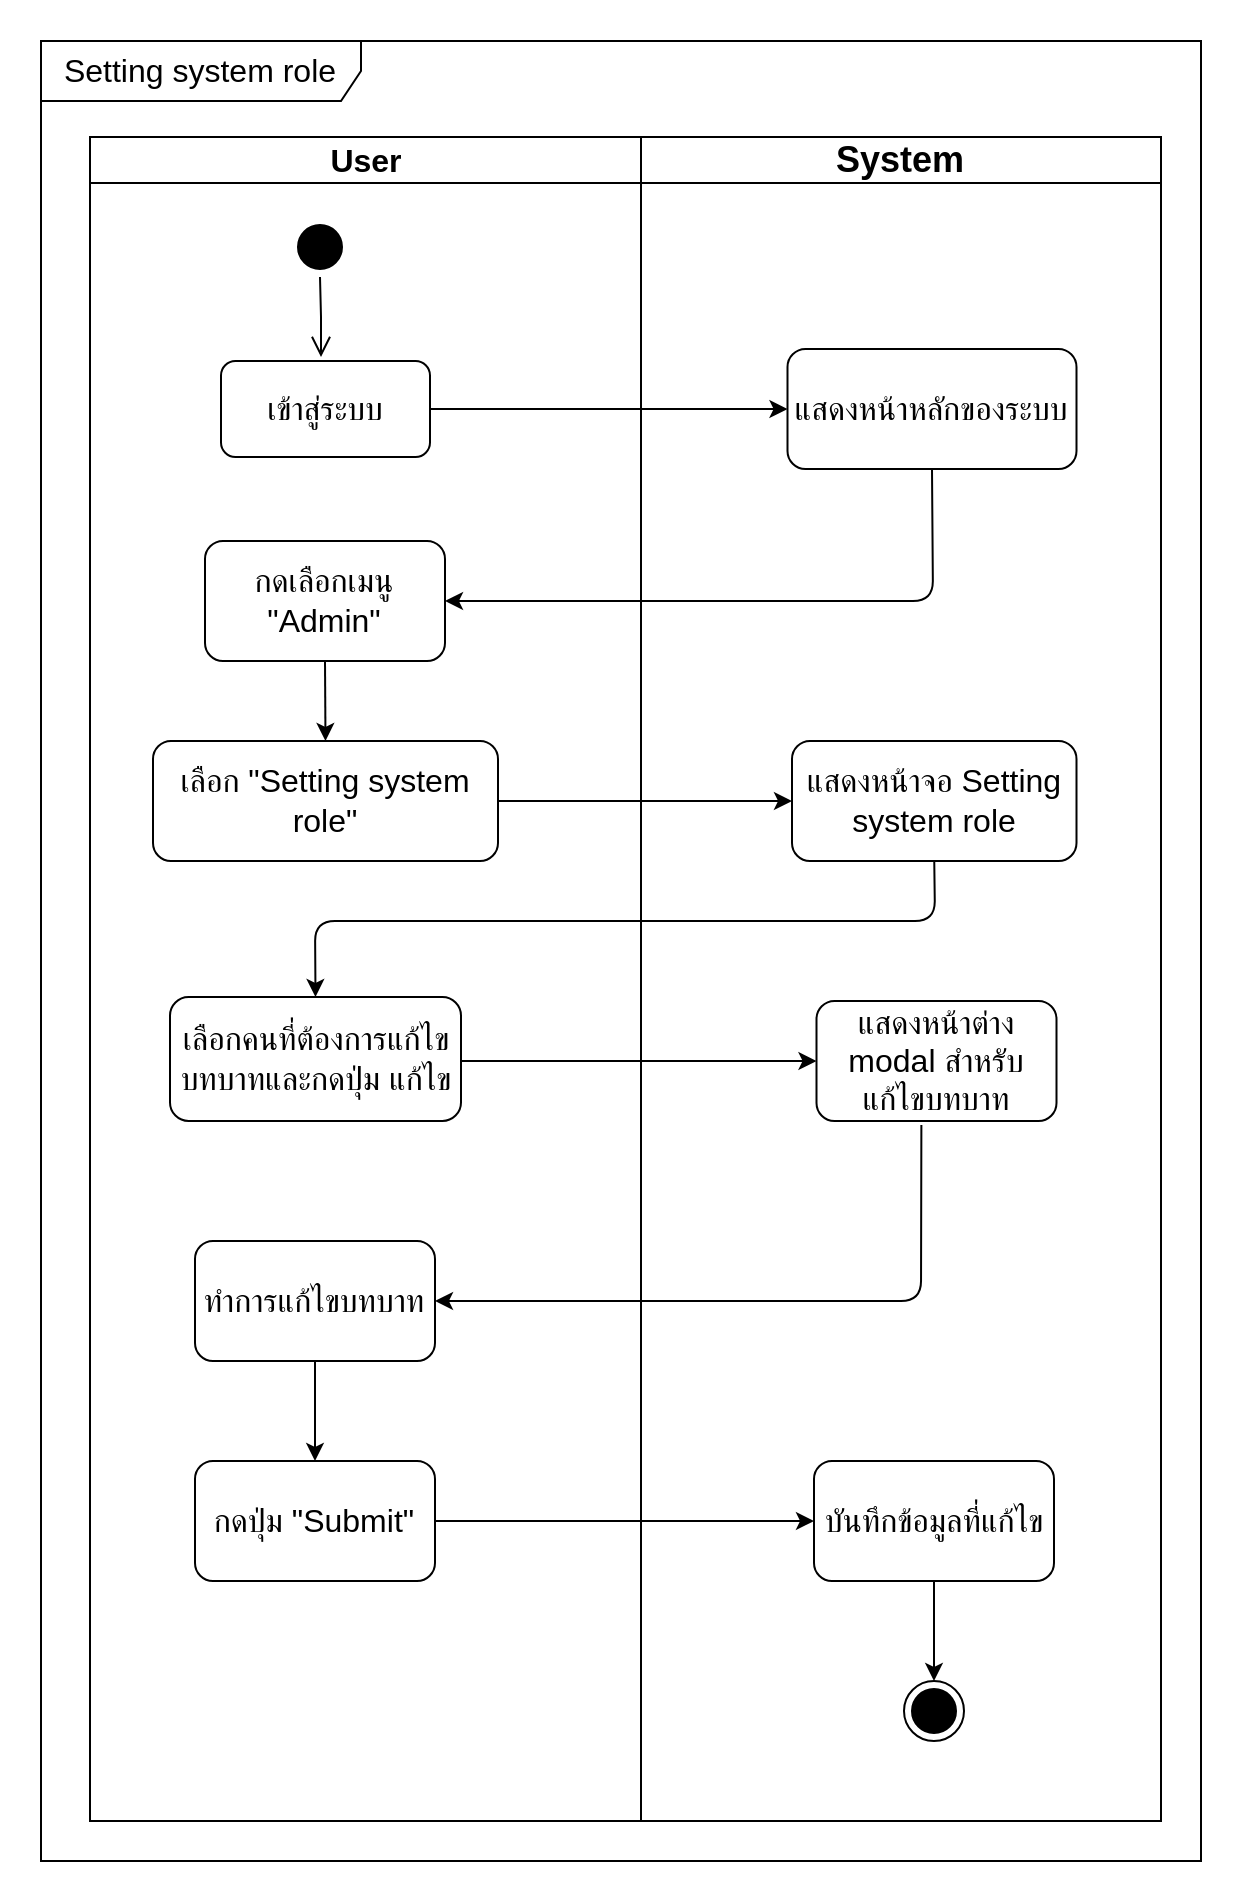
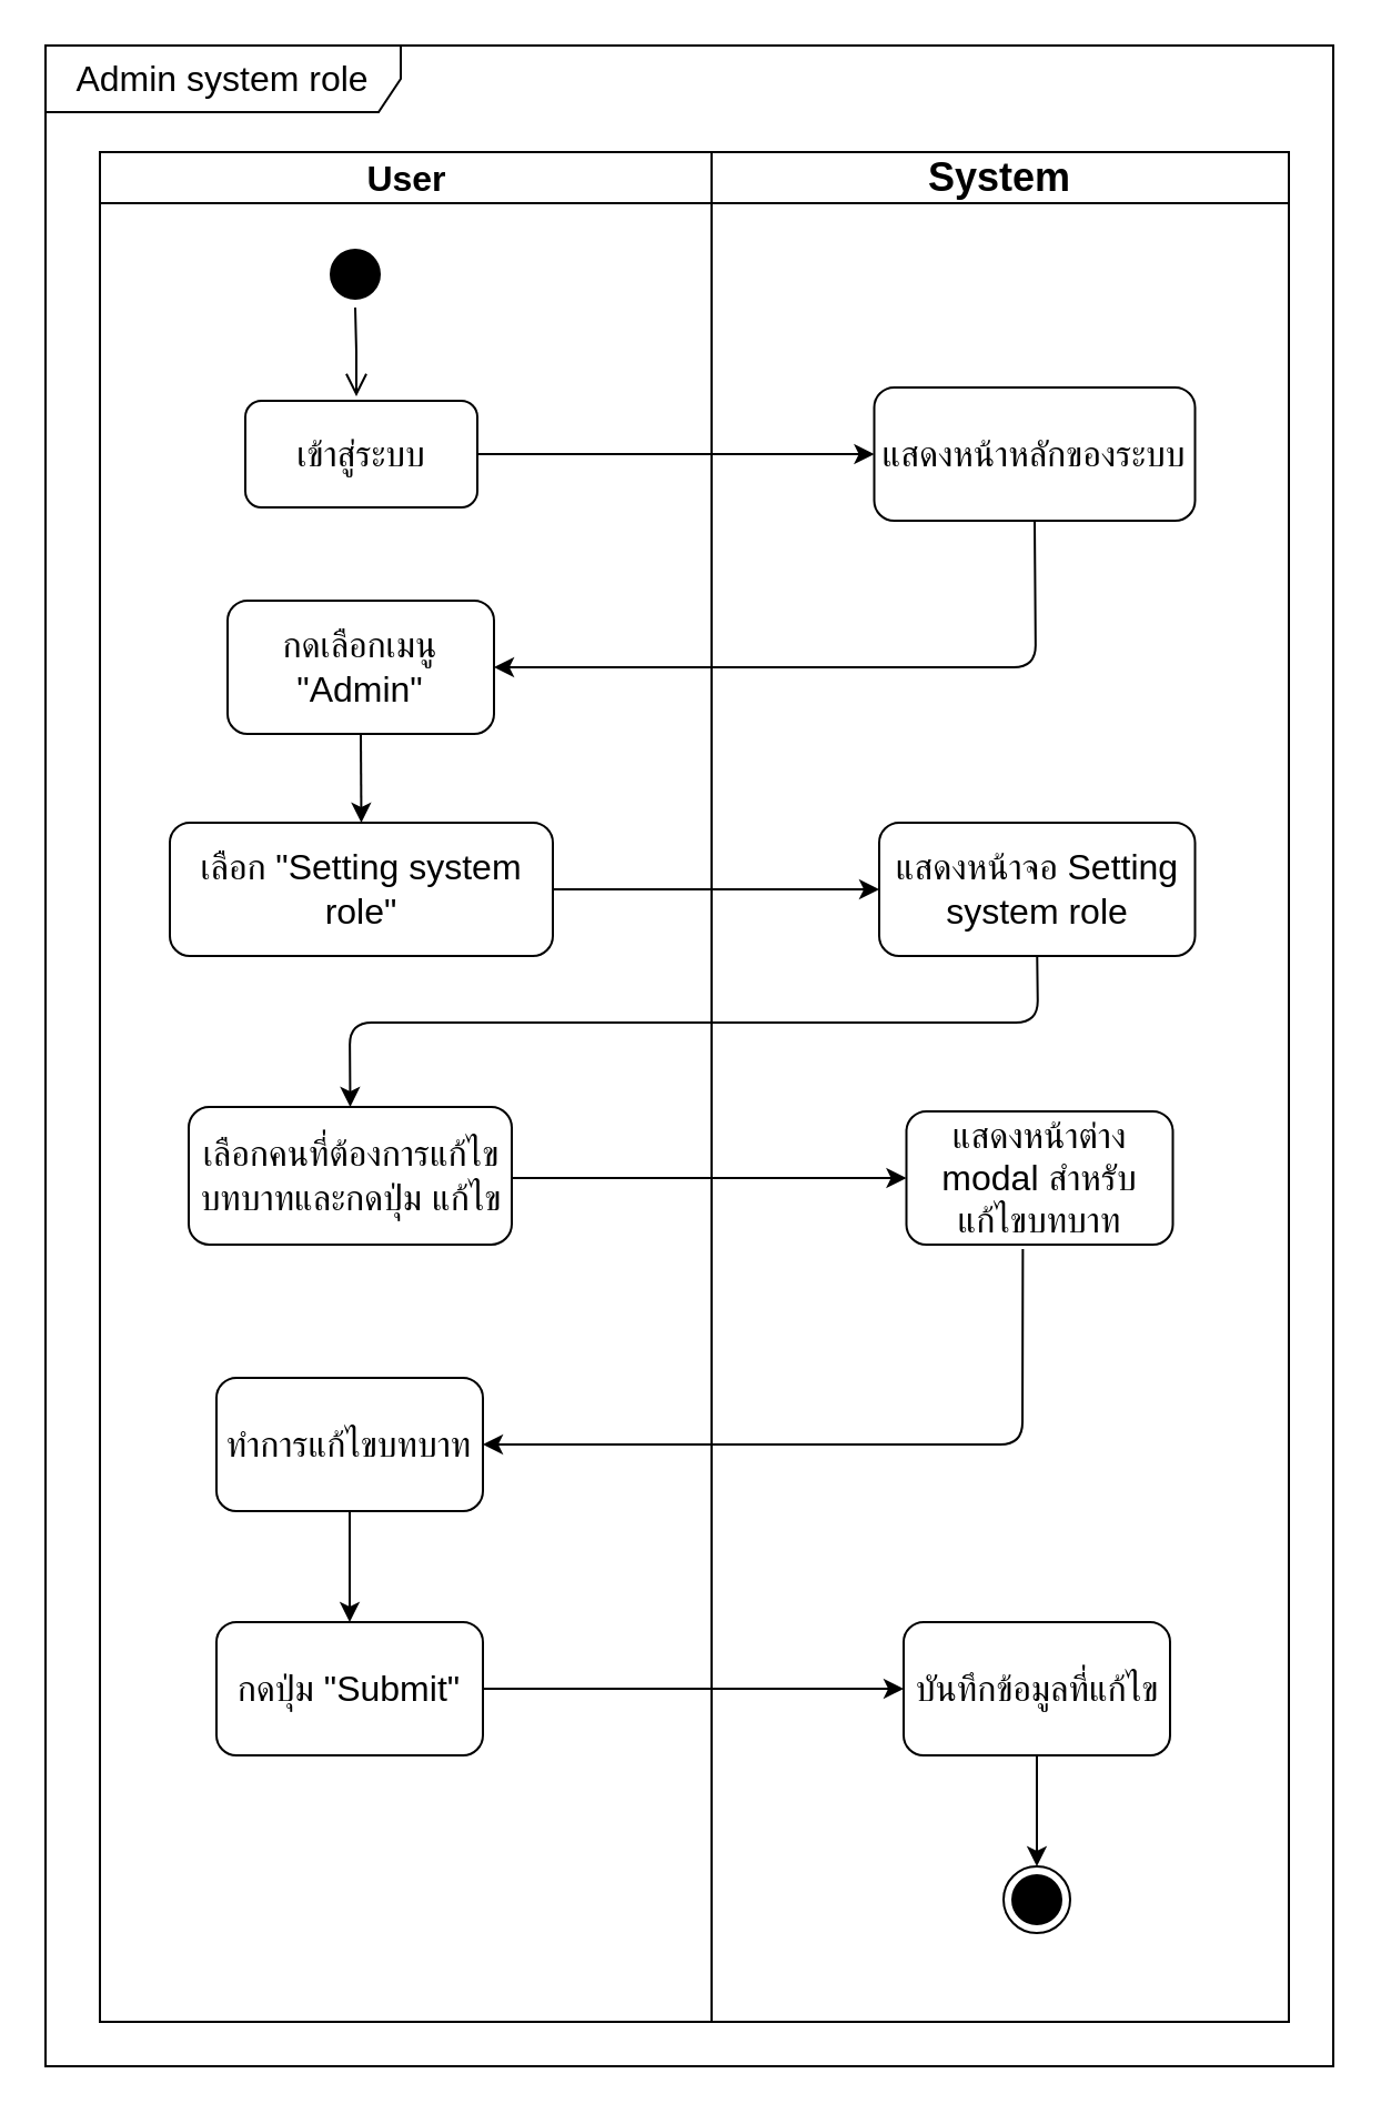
  <mxCell id="0" />
  <mxCell id="1" parent="0" />
  <mxCell id="2" value="User" style="swimlane;whiteSpace=wrap;fontSize=16;" vertex="1" parent="1"><mxGeometry x="44.5" y="68" width="275.5" height="842" as="geometry" /></mxCell>
  <mxCell id="3" value="" style="ellipse;shape=startState;fillColor=#000000;" vertex="1" parent="2"><mxGeometry x="100" y="40" width="30" height="30" as="geometry" /></mxCell>
  <mxCell id="4" value="" style="edgeStyle=elbowEdgeStyle;elbow=horizontal;verticalAlign=bottom;endArrow=open;endSize=8;endFill=1;rounded=0" edge="1" parent="2" source="3"><mxGeometry x="100" y="40" as="geometry"><mxPoint x="115.5" y="110" as="targetPoint" /></mxGeometry></mxCell>
  <mxCell id="5" value="&lt;font style=&quot;font-size: 16px&quot;&gt;เข้าสู่ระบบ&lt;/font&gt;" style="rounded=1;whiteSpace=wrap;html=1;" vertex="1" parent="2"><mxGeometry x="65.5" y="112" width="104.5" height="48" as="geometry" /></mxCell>
  <mxCell id="6" value="&lt;font style=&quot;font-size: 16px&quot;&gt;กดเลือกเมนู &quot;Admin&quot;&lt;/font&gt;" style="rounded=1;whiteSpace=wrap;html=1;" vertex="1" parent="2"><mxGeometry x="57.5" y="202" width="120" height="60" as="geometry" /></mxCell>
  <mxCell id="7" value="&lt;font style=&quot;font-size: 16px&quot;&gt;เลือก &quot;Setting system role&quot;&lt;/font&gt;" style="rounded=1;whiteSpace=wrap;html=1;" vertex="1" parent="2"><mxGeometry x="31.5" y="302" width="172.5" height="60" as="geometry" /></mxCell>
  <mxCell id="8" value="" style="endArrow=classic;html=1;exitX=0.5;exitY=1;exitDx=0;exitDy=0;entryX=0.5;entryY=0;entryDx=0;entryDy=0;" edge="1" parent="2" source="6" target="7"><mxGeometry width="50" height="50" relative="1" as="geometry"><mxPoint x="175.5" y="302" as="sourcePoint" /><mxPoint x="225.5" y="252" as="targetPoint" /></mxGeometry></mxCell>
  <mxCell id="9" value="&lt;span style=&quot;font-size: 16px&quot;&gt;เลือกคนที่ต้องการแก้ไขบทบาทและกดปุ่ม แก้ไข&lt;/span&gt;" style="rounded=1;whiteSpace=wrap;html=1;" vertex="1" parent="2"><mxGeometry x="40" y="430" width="145.5" height="62" as="geometry" /></mxCell>
  <mxCell id="10" value="ทำการแก้ไขบทบาท" style="rounded=1;whiteSpace=wrap;html=1;fontSize=16;" vertex="1" parent="2"><mxGeometry x="52.5" y="552" width="120" height="60" as="geometry" /></mxCell>
  <mxCell id="11" value="กดปุ่ม &quot;Submit&quot;" style="rounded=1;whiteSpace=wrap;html=1;fontSize=16;" vertex="1" parent="2"><mxGeometry x="52.5" y="662" width="120" height="60" as="geometry" /></mxCell>
  <mxCell id="12" value="" style="endArrow=classic;html=1;exitX=0.5;exitY=1;exitDx=0;exitDy=0;entryX=0.5;entryY=0;entryDx=0;entryDy=0;" edge="1" parent="2" source="10" target="11"><mxGeometry width="50" height="50" relative="1" as="geometry"><mxPoint x="215.5" y="662" as="sourcePoint" /><mxPoint x="265.5" y="612" as="targetPoint" /></mxGeometry></mxCell>
  <mxCell id="13" value="System" style="swimlane;whiteSpace=wrap;fontSize=18;startSize=23;" vertex="1" parent="1"><mxGeometry x="320" y="68" width="260" height="842" as="geometry" /></mxCell>
  <mxCell id="14" value="&lt;font style=&quot;font-size: 16px&quot;&gt;แสดงหน้าหลักของระบบ&lt;/font&gt;" style="rounded=1;whiteSpace=wrap;html=1;" vertex="1" parent="13"><mxGeometry x="73.25" y="106" width="144.5" height="60" as="geometry" /></mxCell>
  <mxCell id="15" value="&lt;font style=&quot;font-size: 16px&quot;&gt;แสดงหน้าจอ Setting system role&lt;/font&gt;" style="rounded=1;whiteSpace=wrap;html=1;" vertex="1" parent="13"><mxGeometry x="75.5" y="302" width="142.25" height="60" as="geometry" /></mxCell>
  <mxCell id="16" value="&lt;span style=&quot;font-size: 16px&quot;&gt;แสดงหน้าต่าง modal สำหรับแก้ไขบทบาท&lt;/span&gt;" style="rounded=1;whiteSpace=wrap;html=1;" vertex="1" parent="13"><mxGeometry x="87.75" y="432" width="120" height="60" as="geometry" /></mxCell>
  <mxCell id="17" value="บันทึกข้อมูลที่แก้ไข" style="rounded=1;whiteSpace=wrap;html=1;fontSize=16;" vertex="1" parent="13"><mxGeometry x="86.5" y="662" width="120" height="60" as="geometry" /></mxCell>
  <mxCell id="18" value="" style="ellipse;html=1;shape=endState;fillColor=#000000;" vertex="1" parent="13"><mxGeometry x="131.5" y="772" width="30" height="30" as="geometry" /></mxCell>
  <mxCell id="19" value="" style="endArrow=classic;html=1;exitX=0.5;exitY=1;exitDx=0;exitDy=0;entryX=0.5;entryY=0;entryDx=0;entryDy=0;" edge="1" parent="13" source="17" target="18"><mxGeometry width="50" height="50" relative="1" as="geometry"><mxPoint x="135.5" y="782" as="sourcePoint" /><mxPoint x="185.5" y="732" as="targetPoint" /></mxGeometry></mxCell>
  <mxCell id="20" value="" style="endArrow=classic;html=1;exitX=1;exitY=0.5;exitDx=0;exitDy=0;entryX=0;entryY=0.5;entryDx=0;entryDy=0;" edge="1" parent="1" source="5" target="14"><mxGeometry width="50" height="50" relative="1" as="geometry"><mxPoint x="260" y="270" as="sourcePoint" /><mxPoint x="310" y="220" as="targetPoint" /></mxGeometry></mxCell>
  <mxCell id="21" value="" style="endArrow=classic;html=1;exitX=0.5;exitY=1;exitDx=0;exitDy=0;entryX=1;entryY=0.5;entryDx=0;entryDy=0;" edge="1" parent="1" source="14" target="6"><mxGeometry width="50" height="50" relative="1" as="geometry"><mxPoint x="440" y="350" as="sourcePoint" /><mxPoint x="490" y="300" as="targetPoint" /><Array as="points"><mxPoint x="466" y="300" /></Array></mxGeometry></mxCell>
  <mxCell id="22" value="" style="endArrow=classic;html=1;exitX=1;exitY=0.5;exitDx=0;exitDy=0;entryX=0;entryY=0.5;entryDx=0;entryDy=0;" edge="1" parent="1" source="7" target="15"><mxGeometry width="50" height="50" relative="1" as="geometry"><mxPoint x="280" y="420" as="sourcePoint" /><mxPoint x="330" y="370" as="targetPoint" /></mxGeometry></mxCell>
  <mxCell id="23" value="" style="endArrow=classic;html=1;exitX=0.5;exitY=1;exitDx=0;exitDy=0;entryX=0.5;entryY=0;entryDx=0;entryDy=0;" edge="1" parent="1" source="15" target="9"><mxGeometry width="50" height="50" relative="1" as="geometry"><mxPoint x="380" y="550" as="sourcePoint" /><mxPoint x="175" y="490" as="targetPoint" /><Array as="points"><mxPoint x="467" y="460" /><mxPoint x="157" y="460" /></Array></mxGeometry></mxCell>
  <mxCell id="24" value="" style="endArrow=classic;html=1;entryX=0;entryY=0.5;entryDx=0;entryDy=0;" edge="1" parent="1" target="16"><mxGeometry width="50" height="50" relative="1" as="geometry"><mxPoint x="230" y="530" as="sourcePoint" /><mxPoint x="290" y="500" as="targetPoint" /></mxGeometry></mxCell>
  <mxCell id="25" value="" style="endArrow=classic;html=1;exitX=0.437;exitY=1.033;exitDx=0;exitDy=0;entryX=1;entryY=0.5;entryDx=0;entryDy=0;exitPerimeter=0;" edge="1" parent="1" source="16" target="10"><mxGeometry width="50" height="50" relative="1" as="geometry"><mxPoint x="470" y="620" as="sourcePoint" /><mxPoint x="472.25" y="610" as="targetPoint" /><Array as="points"><mxPoint x="460" y="650" /></Array></mxGeometry></mxCell>
  <mxCell id="26" value="" style="endArrow=classic;html=1;exitX=1;exitY=0.5;exitDx=0;exitDy=0;entryX=0;entryY=0.5;entryDx=0;entryDy=0;" edge="1" parent="1" source="11" target="17"><mxGeometry width="50" height="50" relative="1" as="geometry"><mxPoint x="250" y="790" as="sourcePoint" /><mxPoint x="300" y="740" as="targetPoint" /></mxGeometry></mxCell>
- <mxCell id="27" value="Setting system role" style="shape=umlFrame;whiteSpace=wrap;html=1;strokeColor=#000000;fontSize=16;width=160;height=30;" vertex="1" parent="1"><mxGeometry x="20" y="20" width="580" height="910" as="geometry" /></mxCell>
+ <mxCell id="27" value="Admin system role" style="shape=umlFrame;whiteSpace=wrap;html=1;strokeColor=#000000;fontSize=16;width=160;height=30;" vertex="1" parent="1"><mxGeometry x="20" y="20" width="580" height="910" as="geometry" /></mxCell>
